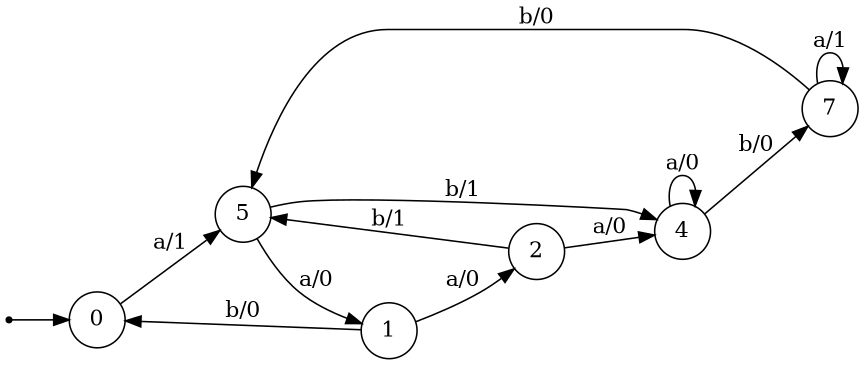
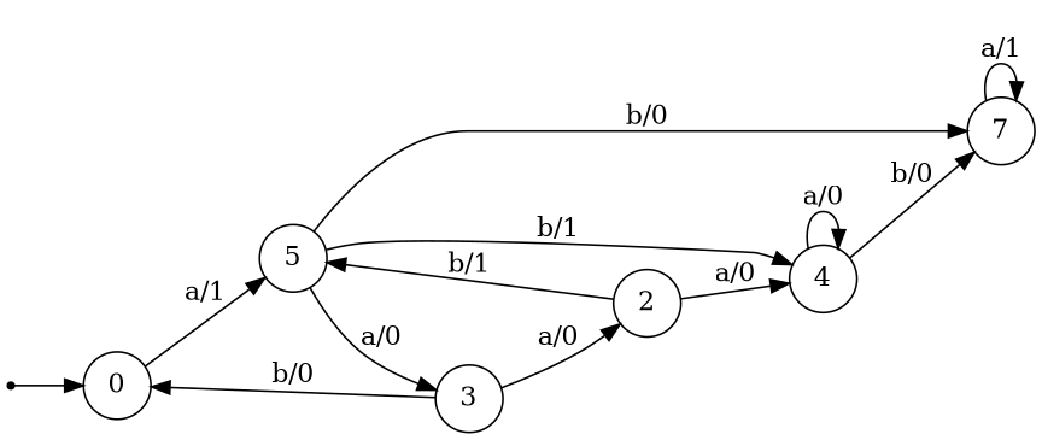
  digraph {
    rankdir=LR
    node [shape=circle]
    n1 [label=0]
    n2 [label=5]
    n3 [label=2]
    n4 [label=4]
-   n5 [label=1]
+   n5 [label=3]
    n6 [label=7]
    qi [shape=point]
    n1 -> n2 [label="a/1"]
    n2 -> n4 [label="b/1"]
    n2 -> n5 [label="a/0"]
    n3 -> n2 [label="b/1"]
    n3 -> n4 [label="a/0"]
    n4 -> n4 [label="a/0"]
    n4 -> n6 [label="b/0"]
    n5 -> n1 [label="b/0"]
    n5 -> n3 [label="a/0"]
-   n6 -> n2 [label="b/0"]
+   n2 -> n6 [label="b/0"]
    n6 -> n6 [label="a/1"]
    qi -> n1
  }
